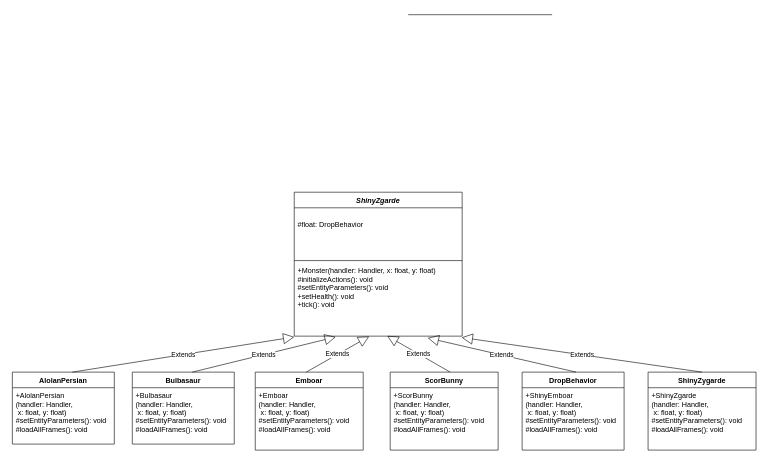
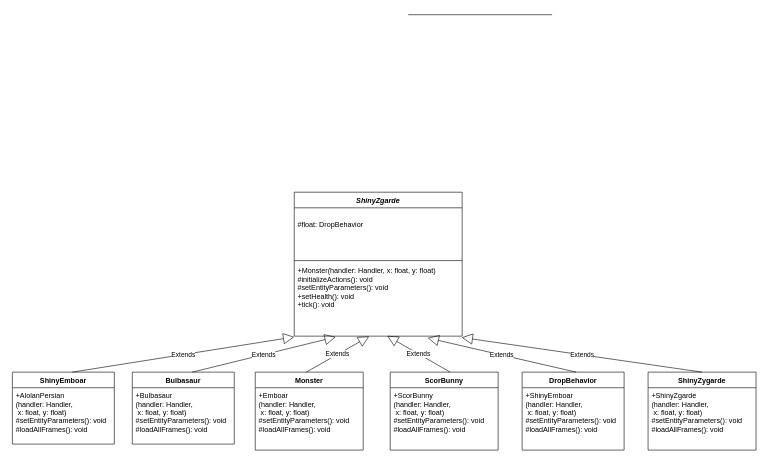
  <mxCell id="0" />
  <mxCell id="1" parent="0" />
  <mxCell id="2" value="" style="line;strokeWidth=1;fillColor=none;align=left;verticalAlign=middle;spacingTop=-1;spacingLeft=3;spacingRight=3;rotatable=0;labelPosition=right;points=[];portConstraint=eastwest;" vertex="1" parent="1"><mxGeometry x="680" y="20" width="240" height="8" as="geometry" /></mxCell>
  <mxCell id="3" value="ShinyZgarde" style="swimlane;fontStyle=3;align=center;verticalAlign=top;childLayout=stackLayout;horizontal=1;startSize=26;horizontalStack=0;resizeParent=1;resizeParentMax=0;resizeLast=0;collapsible=1;marginBottom=0;" vertex="1" parent="1"><mxGeometry x="490" y="320" width="280" height="240" as="geometry" /></mxCell>
  <mxCell id="4" value="&#10;#float: DropBehavior&#10;" style="text;strokeColor=none;fillColor=none;align=left;verticalAlign=top;spacingLeft=4;spacingRight=4;overflow=hidden;rotatable=0;points=[[0,0.5],[1,0.5]];portConstraint=eastwest;" vertex="1" parent="3"><mxGeometry y="26" width="280" height="84" as="geometry" /></mxCell>
  <mxCell id="5" value="" style="line;strokeWidth=1;fillColor=none;align=left;verticalAlign=middle;spacingTop=-1;spacingLeft=3;spacingRight=3;rotatable=0;labelPosition=right;points=[];portConstraint=eastwest;" vertex="1" parent="3"><mxGeometry y="110" width="280" height="8" as="geometry" /></mxCell>
  <mxCell id="6" value="+Monster(handler: Handler, x: float, y: float)&#10;#initializeActions(): void&#10;#setEntityParameters(): void&#10;+setHealth(): void&#10;+tick(): void" style="text;strokeColor=none;fillColor=none;align=left;verticalAlign=top;spacingLeft=4;spacingRight=4;overflow=hidden;rotatable=0;points=[[0,0.5],[1,0.5]];portConstraint=eastwest;" vertex="1" parent="3"><mxGeometry y="118" width="280" height="122" as="geometry" /></mxCell>
  <mxCell id="7" value="Bulbasaur" style="swimlane;fontStyle=1;childLayout=stackLayout;horizontal=1;startSize=26;fillColor=none;horizontalStack=0;resizeParent=1;resizeParentMax=0;resizeLast=0;collapsible=1;marginBottom=0;" vertex="1" parent="1"><mxGeometry x="220" y="620" width="170" height="120" as="geometry" /></mxCell>
  <mxCell id="8" value="Extends" style="endArrow=block;endSize=16;endFill=0;html=1;entryX=0.247;entryY=1.011;entryDx=0;entryDy=0;entryPerimeter=0;" edge="1" parent="7" target="6"><mxGeometry width="160" relative="1" as="geometry"><mxPoint x="100" as="sourcePoint" /><mxPoint x="260" as="targetPoint" /></mxGeometry></mxCell>
  <mxCell id="9" value="+Bulbasaur&#10;(handler: Handler,&#10; x: float, y: float)&#10;#setEntityParameters(): void&#10;#loadAllFrames(): void&#10;&#10;" style="text;strokeColor=none;fillColor=none;align=left;verticalAlign=top;spacingLeft=4;spacingRight=4;overflow=hidden;rotatable=0;points=[[0,0.5],[1,0.5]];portConstraint=eastwest;" vertex="1" parent="7"><mxGeometry y="26" width="170" height="94" as="geometry" /></mxCell>
- <mxCell id="10" value="AlolanPersian" style="swimlane;fontStyle=1;childLayout=stackLayout;horizontal=1;startSize=26;fillColor=none;horizontalStack=0;resizeParent=1;resizeParentMax=0;resizeLast=0;collapsible=1;marginBottom=0;" vertex="1" parent="1"><mxGeometry x="20" y="620" width="170" height="120" as="geometry" /></mxCell>
+ <mxCell id="10" value="ShinyEmboar" style="swimlane;fontStyle=1;childLayout=stackLayout;horizontal=1;startSize=26;fillColor=none;horizontalStack=0;resizeParent=1;resizeParentMax=0;resizeLast=0;collapsible=1;marginBottom=0;" vertex="1" parent="1"><mxGeometry x="20" y="620" width="170" height="120" as="geometry" /></mxCell>
  <mxCell id="11" value="Extends" style="endArrow=block;endSize=16;endFill=0;html=1;entryX=0;entryY=1.011;entryDx=0;entryDy=0;entryPerimeter=0;" edge="1" parent="10" target="6"><mxGeometry width="160" relative="1" as="geometry"><mxPoint x="100" as="sourcePoint" /><mxPoint x="260" as="targetPoint" /></mxGeometry></mxCell>
  <mxCell id="12" value="+AlolanPersian&#10;(handler: Handler,&#10; x: float, y: float)&#10;#setEntityParameters(): void&#10;#loadAllFrames(): void" style="text;strokeColor=none;fillColor=none;align=left;verticalAlign=top;spacingLeft=4;spacingRight=4;overflow=hidden;rotatable=0;points=[[0,0.5],[1,0.5]];portConstraint=eastwest;" vertex="1" parent="10"><mxGeometry y="26" width="170" height="94" as="geometry" /></mxCell>
- <mxCell id="13" value="Emboar" style="swimlane;fontStyle=1;childLayout=stackLayout;horizontal=1;startSize=26;fillColor=none;horizontalStack=0;resizeParent=1;resizeParentMax=0;resizeLast=0;collapsible=1;marginBottom=0;" vertex="1" parent="1"><mxGeometry x="425" y="620" width="180" height="130" as="geometry" /></mxCell>
+ <mxCell id="13" value="Monster" style="swimlane;fontStyle=1;childLayout=stackLayout;horizontal=1;startSize=26;fillColor=none;horizontalStack=0;resizeParent=1;resizeParentMax=0;resizeLast=0;collapsible=1;marginBottom=0;" vertex="1" parent="1"><mxGeometry x="425" y="620" width="180" height="130" as="geometry" /></mxCell>
  <mxCell id="14" value="Extends" style="endArrow=block;endSize=16;endFill=0;html=1;entryX=0.446;entryY=1.004;entryDx=0;entryDy=0;entryPerimeter=0;" edge="1" parent="13" target="6"><mxGeometry width="160" relative="1" as="geometry"><mxPoint x="85" as="sourcePoint" /><mxPoint x="245" as="targetPoint" /></mxGeometry></mxCell>
  <mxCell id="15" value="+Emboar&#10;(handler: Handler,&#10; x: float, y: float)&#10;#setEntityParameters(): void&#10;#loadAllFrames(): void&#10;&#10;" style="text;strokeColor=none;fillColor=none;align=left;verticalAlign=top;spacingLeft=4;spacingRight=4;overflow=hidden;rotatable=0;points=[[0,0.5],[1,0.5]];portConstraint=eastwest;" vertex="1" parent="13"><mxGeometry y="26" width="180" height="104" as="geometry" /></mxCell>
  <mxCell id="16" value="ScorBunny" style="swimlane;fontStyle=1;childLayout=stackLayout;horizontal=1;startSize=26;fillColor=none;horizontalStack=0;resizeParent=1;resizeParentMax=0;resizeLast=0;collapsible=1;marginBottom=0;" vertex="1" parent="1"><mxGeometry x="650" y="620" width="180" height="130" as="geometry" /></mxCell>
  <mxCell id="17" value="Extends" style="endArrow=block;endSize=16;endFill=0;html=1;entryX=0.554;entryY=0.997;entryDx=0;entryDy=0;entryPerimeter=0;" edge="1" parent="16" target="6"><mxGeometry width="160" relative="1" as="geometry"><mxPoint x="100" as="sourcePoint" /><mxPoint x="260" as="targetPoint" /></mxGeometry></mxCell>
  <mxCell id="18" value="+ScorBunny&#10;(handler: Handler,&#10; x: float, y: float)&#10;#setEntityParameters(): void&#10;#loadAllFrames(): void&#10;&#10;" style="text;strokeColor=none;fillColor=none;align=left;verticalAlign=top;spacingLeft=4;spacingRight=4;overflow=hidden;rotatable=0;points=[[0,0.5],[1,0.5]];portConstraint=eastwest;" vertex="1" parent="16"><mxGeometry y="26" width="180" height="104" as="geometry" /></mxCell>
  <mxCell id="19" value="DropBehavior" style="swimlane;fontStyle=1;childLayout=stackLayout;horizontal=1;startSize=26;fillColor=none;horizontalStack=0;resizeParent=1;resizeParentMax=0;resizeLast=0;collapsible=1;marginBottom=0;" vertex="1" parent="1"><mxGeometry x="870" y="620" width="170" height="130" as="geometry" /></mxCell>
  <mxCell id="20" value="Extends" style="endArrow=block;endSize=16;endFill=0;html=1;entryX=0.795;entryY=1.025;entryDx=0;entryDy=0;entryPerimeter=0;" edge="1" parent="19" target="6"><mxGeometry width="160" relative="1" as="geometry"><mxPoint x="90" as="sourcePoint" /><mxPoint x="250" as="targetPoint" /></mxGeometry></mxCell>
  <mxCell id="21" value="+ShinyEmboar&#10;(handler: Handler,&#10; x: float, y: float)&#10;#setEntityParameters(): void&#10;#loadAllFrames(): void&#10;&#10;" style="text;strokeColor=none;fillColor=none;align=left;verticalAlign=top;spacingLeft=4;spacingRight=4;overflow=hidden;rotatable=0;points=[[0,0.5],[1,0.5]];portConstraint=eastwest;" vertex="1" parent="19"><mxGeometry y="26" width="170" height="104" as="geometry" /></mxCell>
  <mxCell id="22" value="ShinyZygarde" style="swimlane;fontStyle=1;childLayout=stackLayout;horizontal=1;startSize=26;fillColor=none;horizontalStack=0;resizeParent=1;resizeParentMax=0;resizeLast=0;collapsible=1;marginBottom=0;" vertex="1" parent="1"><mxGeometry x="1080" y="620" width="180" height="130" as="geometry" /></mxCell>
  <mxCell id="23" value="Extends" style="endArrow=block;endSize=16;endFill=0;html=1;entryX=0.997;entryY=1.018;entryDx=0;entryDy=0;entryPerimeter=0;" edge="1" parent="22" target="6"><mxGeometry width="160" relative="1" as="geometry"><mxPoint x="90" as="sourcePoint" /><mxPoint x="-80" y="-80" as="targetPoint" /></mxGeometry></mxCell>
  <mxCell id="24" value="+ShinyZgarde&#10;(handler: Handler,&#10; x: float, y: float)&#10;#setEntityParameters(): void&#10;#loadAllFrames(): void&#10;&#10;" style="text;strokeColor=none;fillColor=none;align=left;verticalAlign=top;spacingLeft=4;spacingRight=4;overflow=hidden;rotatable=0;points=[[0,0.5],[1,0.5]];portConstraint=eastwest;" vertex="1" parent="22"><mxGeometry y="26" width="180" height="104" as="geometry" /></mxCell>
